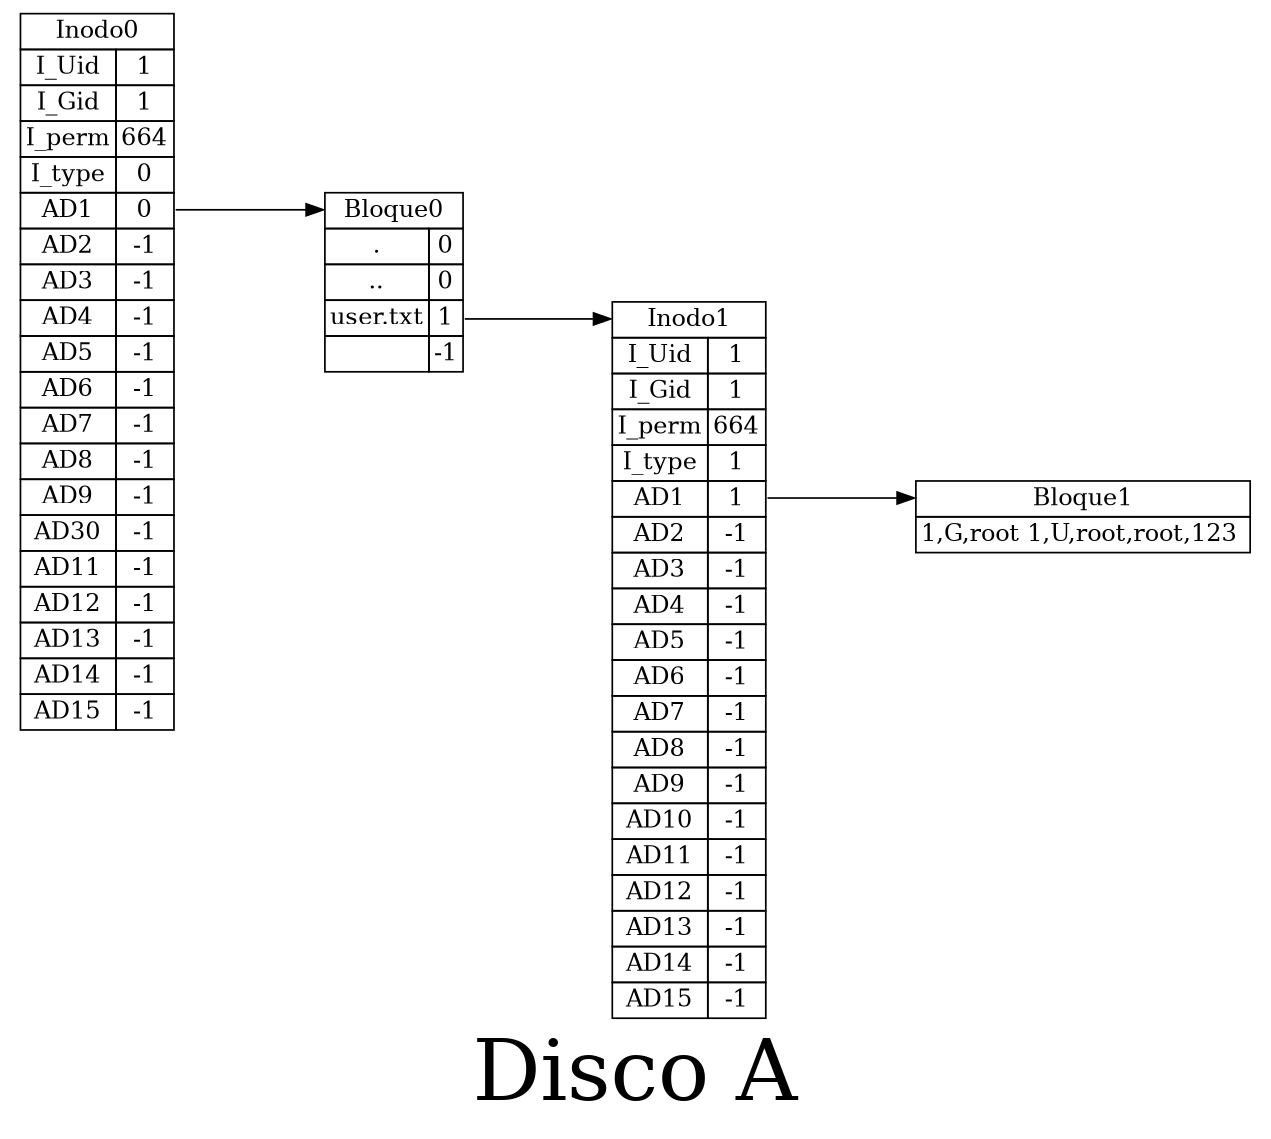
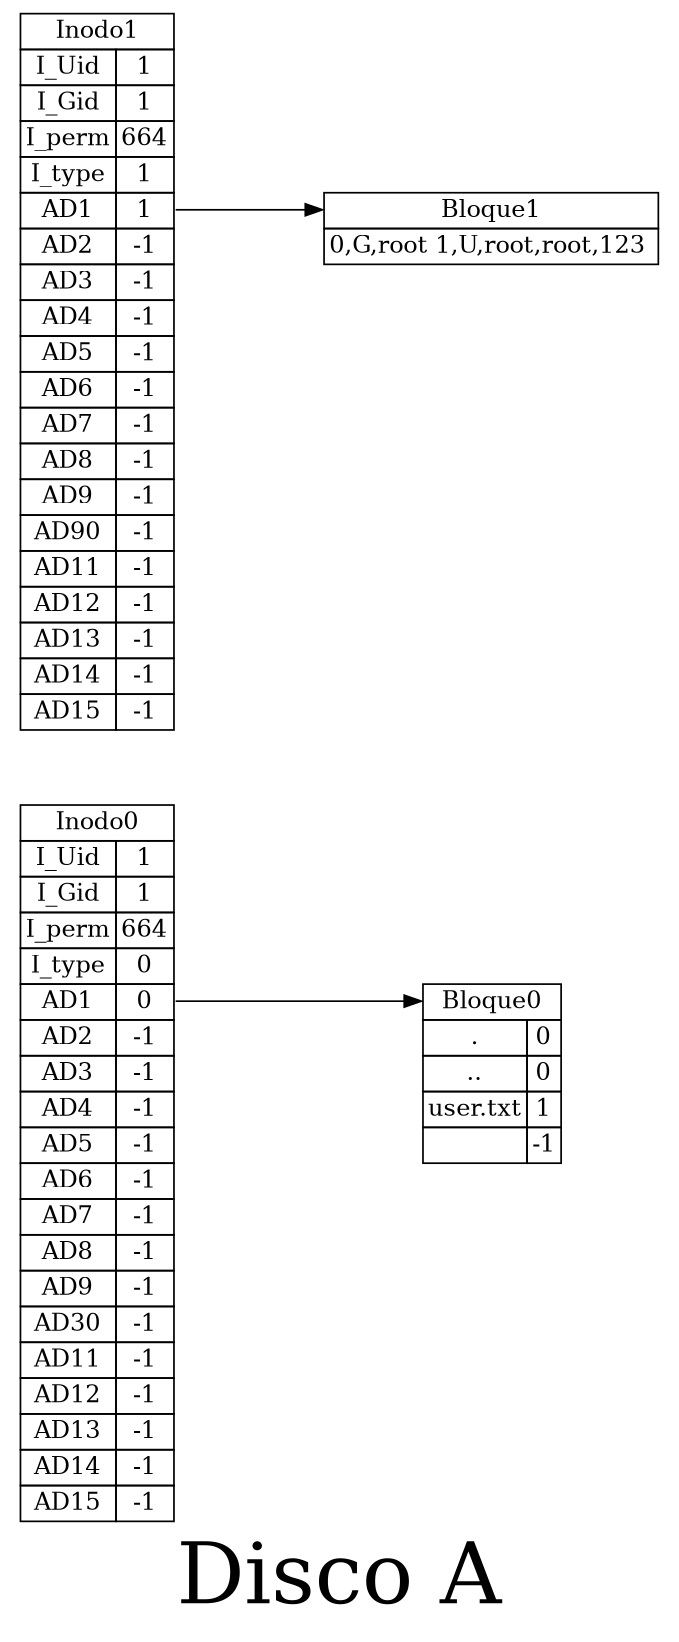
  digraph {
    fontsize=50
    label="Disco A"
    nodesep=0.5
    rankdir=LR
    ranksep=1
    node [shape=plaintext]
    edge [headport=0 tailport="1:e"]
    n1 [label=< 				<table  border="0" cellborder="1" cellspacing="0"> 				<tr><td colspan="3" port='0'>Inodo0</td></tr><tr><td>I_Uid</td><td port='0'>1</td></tr><tr><td>I_Gid</td><td port='0'>1</td></tr><tr><td>I_perm</td><td port='0'>664</td></tr><tr><td>I_type</td><td port='0'>0</td></tr><tr><td>AD1</td><td port='1'>0</td></tr><tr><td>AD2</td><td port='2'>-1</td></tr><tr><td>AD3</td><td port='3'>-1</td></tr><tr><td>AD4</td><td port='4'>-1</td></tr><tr><td>AD5</td><td port='5'>-1</td></tr><tr><td>AD6</td><td port='6'>-1</td></tr><tr><td>AD7</td><td port='7'>-1</td></tr><tr><td>AD8</td><td port='8'>-1</td></tr><tr><td>AD9</td><td port='9'>-1</td></tr><tr><td>AD30</td><td port='10'>-1</td></tr><tr><td>AD11</td><td port='11'>-1</td></tr><tr><td>AD12</td><td port='12'>-1</td></tr><tr><td>AD13</td><td port='13'>-1</td></tr><tr><td>AD14</td><td port='14'>-1</td></tr><tr><td>AD15</td><td port='15'>-1</td></tr></table> 			>]
    n2 [label=< 						<table  border="0" cellborder="1" cellspacing="0"> 						<tr><td colspan="3" port='0'>Bloque0</td></tr><tr><td>.</td><td port='1'>0</td></tr><tr><td>..</td><td port='2'>0</td></tr><tr><td>user.txt</td><td port='3'>1</td></tr><tr><td></td><td port='4'>-1</td></tr></table> 						>]
-   n3 [label=< 				<table  border="0" cellborder="1" cellspacing="0"> 				<tr><td colspan="3" port='0'>Inodo1</td></tr><tr><td>I_Uid</td><td port='0'>1</td></tr><tr><td>I_Gid</td><td port='0'>1</td></tr><tr><td>I_perm</td><td port='0'>664</td></tr><tr><td>I_type</td><td port='0'>1</td></tr><tr><td>AD1</td><td port='1'>1</td></tr><tr><td>AD2</td><td port='2'>-1</td></tr><tr><td>AD3</td><td port='3'>-1</td></tr><tr><td>AD4</td><td port='4'>-1</td></tr><tr><td>AD5</td><td port='5'>-1</td></tr><tr><td>AD6</td><td port='6'>-1</td></tr><tr><td>AD7</td><td port='7'>-1</td></tr><tr><td>AD8</td><td port='8'>-1</td></tr><tr><td>AD9</td><td port='9'>-1</td></tr><tr><td>AD10</td><td port='10'>-1</td></tr><tr><td>AD11</td><td port='11'>-1</td></tr><tr><td>AD12</td><td port='12'>-1</td></tr><tr><td>AD13</td><td port='13'>-1</td></tr><tr><td>AD14</td><td port='14'>-1</td></tr><tr><td>AD15</td><td port='15'>-1</td></tr></table> 			>]
-   n4 [label=< 						<table  border="0" cellborder="1" cellspacing="0"> 						<tr><td colspan="3" port='0'>Bloque1</td></tr><tr><td port='2'>1,G,root 1,U,root,root,123 </td></tr></table> 						>]
+   n3 [label=< 				<table  border="0" cellborder="1" cellspacing="0"> 				<tr><td colspan="3" port='0'>Inodo1</td></tr><tr><td>I_Uid</td><td port='0'>1</td></tr><tr><td>I_Gid</td><td port='0'>1</td></tr><tr><td>I_perm</td><td port='0'>664</td></tr><tr><td>I_type</td><td port='0'>1</td></tr><tr><td>AD1</td><td port='1'>1</td></tr><tr><td>AD2</td><td port='2'>-1</td></tr><tr><td>AD3</td><td port='3'>-1</td></tr><tr><td>AD4</td><td port='4'>-1</td></tr><tr><td>AD5</td><td port='5'>-1</td></tr><tr><td>AD6</td><td port='6'>-1</td></tr><tr><td>AD7</td><td port='7'>-1</td></tr><tr><td>AD8</td><td port='8'>-1</td></tr><tr><td>AD9</td><td port='9'>-1</td></tr><tr><td>AD90</td><td port='10'>-1</td></tr><tr><td>AD11</td><td port='11'>-1</td></tr><tr><td>AD12</td><td port='12'>-1</td></tr><tr><td>AD13</td><td port='13'>-1</td></tr><tr><td>AD14</td><td port='14'>-1</td></tr><tr><td>AD15</td><td port='15'>-1</td></tr></table> 			>]
+   n4 [label=< 						<table  border="0" cellborder="1" cellspacing="0"> 						<tr><td colspan="3" port='0'>Bloque1</td></tr><tr><td port='2'>0,G,root 1,U,root,root,123 </td></tr></table> 						>]
    n1 -> n2
-   n2 -> n3 [tailport="3:e"]
    n3 -> n4
  }
